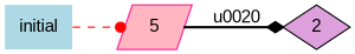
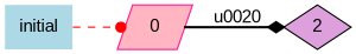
  digraph {
    fontname="Liberation Sans"
    rankdir=LR
    node [color=deeppink fontname="Liberation Sans" style=filled]
    edge [fontname="Liberation Sans"]
-   0 [fillcolor=lightpink shape=parallelogram label=5]
+   0 [fillcolor=lightpink shape=parallelogram]
    n2 [color=black fillcolor=plum label=2 shape=diamond]
    initial [fillcolor=lightblue shape=plaintext]
    0 -> n2 [arrowhead=diamond color=black label="\u0020" style=bold]
    initial -> 0 [arrowhead=dot color=red style=dashed]
  }
